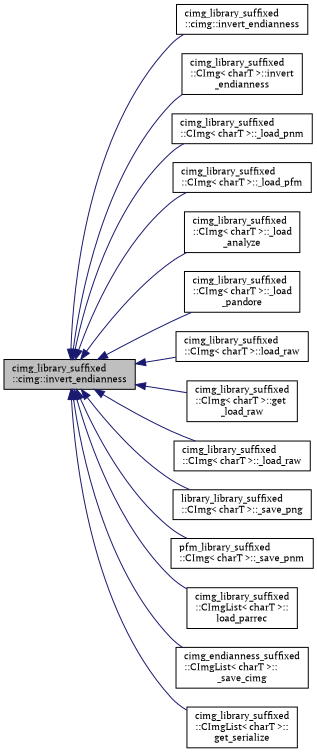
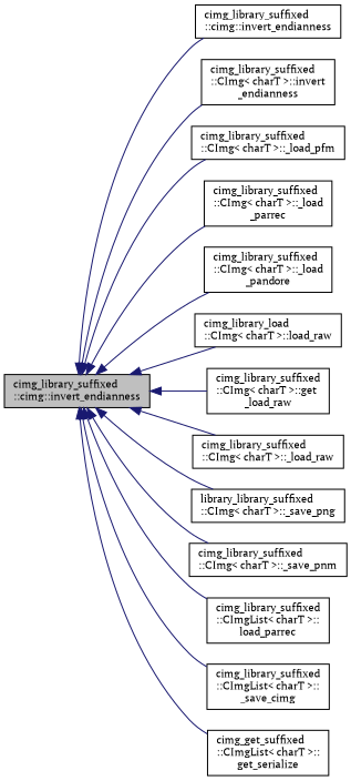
  digraph {
    fontname="PT Serif"
    rankdir=LR
    node [color=black fillcolor=white fontname="PT Serif" fontsize=10 shape=record style=filled]
    edge [color=midnightblue dir=back fontname="PT Serif" fontsize=10 labelfontname=Helvetica labelfontsize=10 style=solid]
    n1 [fillcolor=grey75 fontcolor=black height=0.2 label="cimg_library_suffixed\l::cimg::invert_endianness" width=0.4]
    n2 [height=0.2 label="cimg_library_suffixed\l::cimg::invert_endianness" width=0.4]
    n3 [height=0.2 label="cimg_library_suffixed\l::CImg\< charT \>::invert\l_endianness" width=0.4]
-   n4 [height=0.2 label="cimg_library_suffixed\l::CImg\< charT \>::_load_pnm" width=0.4]
    n5 [height=0.2 label="cimg_library_suffixed\l::CImg\< charT \>::_load_pfm" width=0.4]
-   n6 [height=0.2 label="cimg_library_suffixed\l::CImg\< charT \>::_load\l_analyze" width=0.4]
+   n6 [height=0.2 label="cimg_library_suffixed\l::CImg\< charT \>::_load\l_parrec" width=0.4]
    n7 [height=0.2 label="cimg_library_suffixed\l::CImg\< charT \>::_load\l_pandore" width=0.4]
-   n8 [height=0.2 label="cimg_library_suffixed\l::CImg\< charT \>::load_raw" width=0.4]
+   n8 [height=0.2 label="cimg_library_load\l::CImg\< charT \>::load_raw" width=0.4]
    n9 [height=0.2 label="cimg_library_suffixed\l::CImg\< charT \>::get\l_load_raw" width=0.4]
    n10 [height=0.2 label="cimg_library_suffixed\l::CImg\< charT \>::_load_raw" width=0.4]
    n11 [height=0.2 label="library_library_suffixed\l::CImg\< charT \>::_save_png" width=0.4]
-   n12 [height=0.2 label="pfm_library_suffixed\l::CImg\< charT \>::_save_pnm" width=0.4]
+   n12 [height=0.2 label="cimg_library_suffixed\l::CImg\< charT \>::_save_pnm" width=0.4]
    n13 [height=0.2 label="cimg_library_suffixed\l::CImgList\< charT \>::\lload_parrec" width=0.4]
-   n14 [height=0.2 label="cimg_endianness_suffixed\l::CImgList\< charT \>::\l_save_cimg" width=0.4]
-   n15 [height=0.2 label="cimg_library_suffixed\l::CImgList\< charT \>::\lget_serialize" width=0.4]
+   n14 [height=0.2 label="cimg_library_suffixed\l::CImgList\< charT \>::\l_save_cimg" width=0.4]
+   n15 [height=0.2 label="cimg_get_suffixed\l::CImgList\< charT \>::\lget_serialize" width=0.4]
    n1 -> n2
    n1 -> n3
-   n1 -> n4
    n1 -> n5
    n1 -> n6
    n1 -> n7
    n1 -> n8
    n1 -> n9
    n1 -> n10
    n1 -> n11
    n1 -> n12
    n1 -> n13
    n1 -> n14
    n1 -> n15
  }
